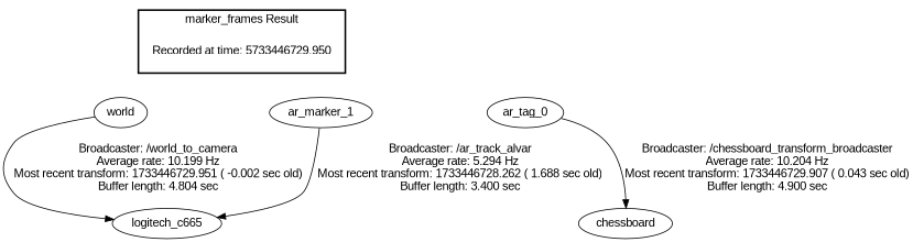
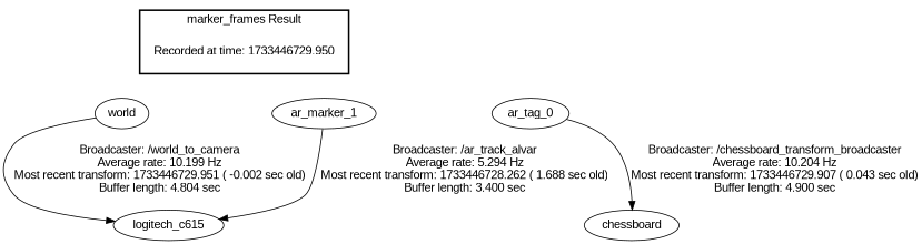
  digraph {
    fontname="Liberation Sans"
    node [fontname="Liberation Sans"]
    edge [fontname="Liberation Sans"]
-   "Recorded at time: 1733446729.950" [shape=plaintext label="Recorded at time: 5733446729.950"]
+   "Recorded at time: 1733446729.950" [shape=plaintext]
    world
    ar_tag_0
    ar_marker_1
-   logitech_c615 [label=logitech_c665]
+   logitech_c615
    chessboard
    subgraph cluster_1 {
      color=black
      label="marker_frames Result"
      style=bold
      "Recorded at time: 1733446729.950"
    }
    "Recorded at time: 1733446729.950" -> world [style=invis]
    "Recorded at time: 1733446729.950" -> ar_tag_0 [style=invis]
    world -> logitech_c615 [label="Broadcaster: /world_to_camera\nAverage rate: 10.199 Hz\nMost recent transform: 1733446729.951 ( -0.002 sec old)\nBuffer length: 4.804 sec\n"]
    ar_tag_0 -> chessboard [label="Broadcaster: /chessboard_transform_broadcaster\nAverage rate: 10.204 Hz\nMost recent transform: 1733446729.907 ( 0.043 sec old)\nBuffer length: 4.900 sec\n"]
    ar_marker_1 -> logitech_c615 [label="Broadcaster: /ar_track_alvar\nAverage rate: 5.294 Hz\nMost recent transform: 1733446728.262 ( 1.688 sec old)\nBuffer length: 3.400 sec\n"]
  }
